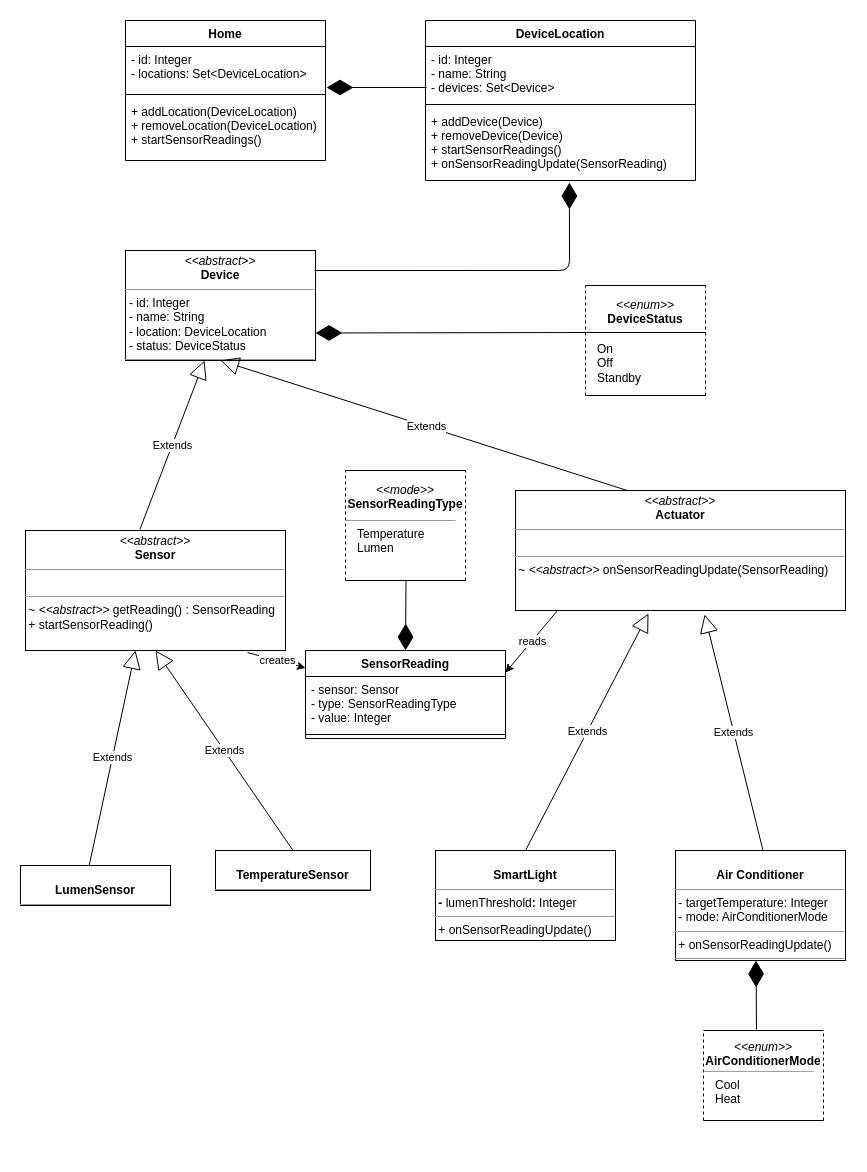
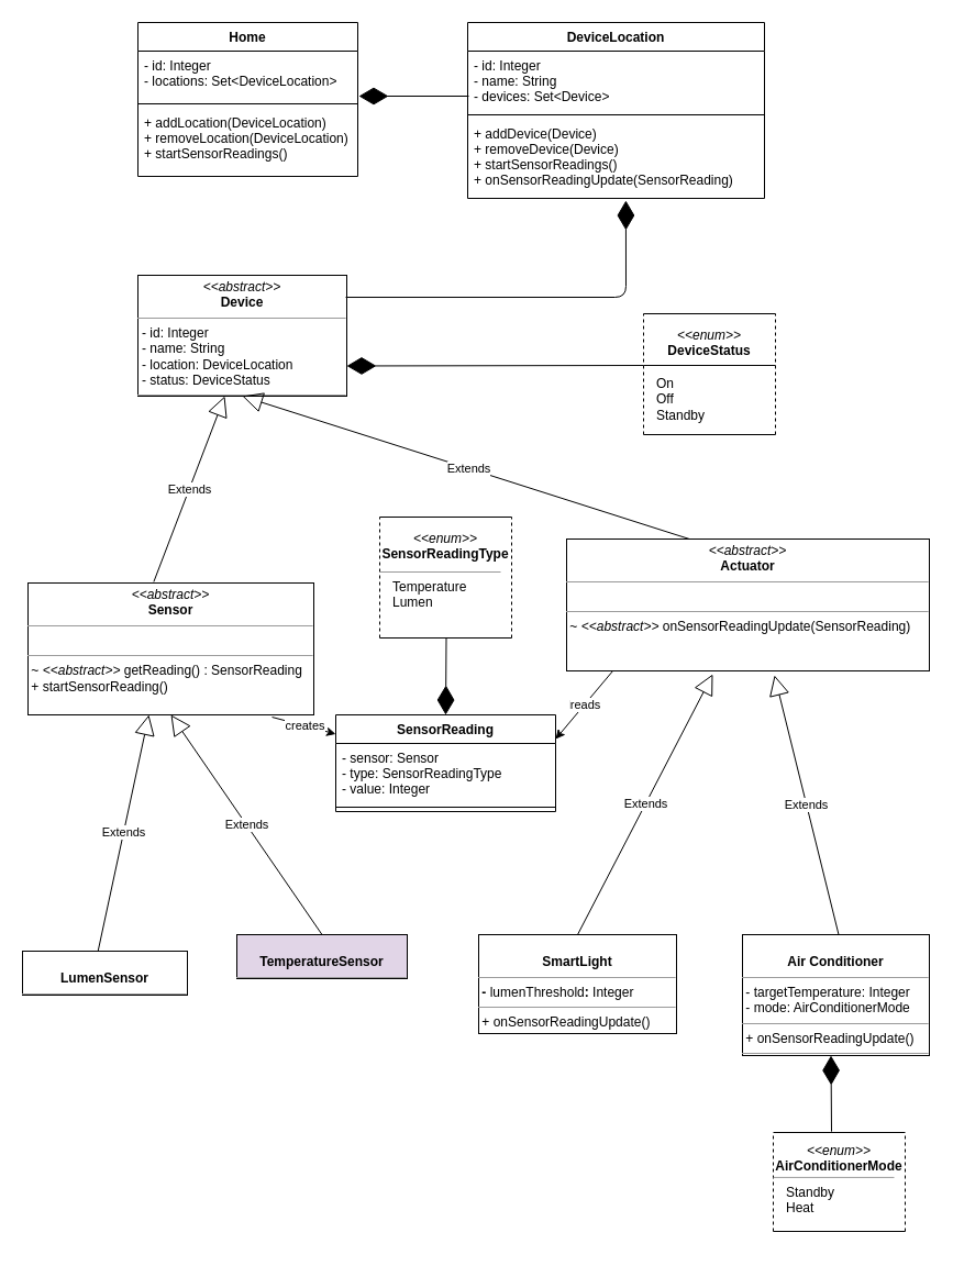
  <mxCell id="0" />
  <mxCell id="1" parent="0" />
  <mxCell id="2" value="Home" style="swimlane;fontStyle=1;align=center;verticalAlign=top;childLayout=stackLayout;horizontal=1;startSize=26;horizontalStack=0;resizeParent=1;resizeParentMax=0;resizeLast=0;collapsible=1;marginBottom=0;" parent="1" vertex="1"><mxGeometry x="125" y="20" width="200" height="140" as="geometry" /></mxCell>
  <mxCell id="3" value="- id: Integer&#10;- locations: Set&lt;DeviceLocation&gt;&#10;" style="text;strokeColor=none;fillColor=none;align=left;verticalAlign=top;spacingLeft=4;spacingRight=4;overflow=hidden;rotatable=0;points=[[0,0.5],[1,0.5]];portConstraint=eastwest;" parent="2" vertex="1"><mxGeometry y="26" width="200" height="44" as="geometry" /></mxCell>
  <mxCell id="4" value="" style="line;strokeWidth=1;fillColor=none;align=left;verticalAlign=middle;spacingTop=-1;spacingLeft=3;spacingRight=3;rotatable=0;labelPosition=right;points=[];portConstraint=eastwest;" parent="2" vertex="1"><mxGeometry y="70" width="200" height="8" as="geometry" /></mxCell>
  <mxCell id="5" value="+ addLocation(DeviceLocation)&#10;+ removeLocation(DeviceLocation)&#10;+ startSensorReadings()" style="text;strokeColor=none;fillColor=none;align=left;verticalAlign=top;spacingLeft=4;spacingRight=4;overflow=hidden;rotatable=0;points=[[0,0.5],[1,0.5]];portConstraint=eastwest;" parent="2" vertex="1"><mxGeometry y="78" width="200" height="62" as="geometry" /></mxCell>
  <mxCell id="6" value="DeviceLocation" style="swimlane;fontStyle=1;align=center;verticalAlign=top;childLayout=stackLayout;horizontal=1;startSize=26;horizontalStack=0;resizeParent=1;resizeParentMax=0;resizeLast=0;collapsible=1;marginBottom=0;" parent="1" vertex="1"><mxGeometry x="425" y="20" width="270" height="160" as="geometry" /></mxCell>
  <mxCell id="7" value="- id: Integer&#10;- name: String&#10;- devices: Set&lt;Device&gt;&#10;&#10;" style="text;strokeColor=none;fillColor=none;align=left;verticalAlign=top;spacingLeft=4;spacingRight=4;overflow=hidden;rotatable=0;points=[[0,0.5],[1,0.5]];portConstraint=eastwest;" parent="6" vertex="1"><mxGeometry y="26" width="270" height="54" as="geometry" /></mxCell>
  <mxCell id="8" value="" style="line;strokeWidth=1;fillColor=none;align=left;verticalAlign=middle;spacingTop=-1;spacingLeft=3;spacingRight=3;rotatable=0;labelPosition=right;points=[];portConstraint=eastwest;" parent="6" vertex="1"><mxGeometry y="80" width="270" height="8" as="geometry" /></mxCell>
  <mxCell id="9" value="+ addDevice(Device)&#10;+ removeDevice(Device)&#10;+ startSensorReadings()&#10;+ onSensorReadingUpdate(SensorReading)&#10;" style="text;strokeColor=none;fillColor=none;align=left;verticalAlign=top;spacingLeft=4;spacingRight=4;overflow=hidden;rotatable=0;points=[[0,0.5],[1,0.5]];portConstraint=eastwest;" parent="6" vertex="1"><mxGeometry y="88" width="270" height="72" as="geometry" /></mxCell>
  <mxCell id="10" value="" style="endArrow=diamondThin;endFill=1;endSize=24;html=1;" parent="1" edge="1"><mxGeometry width="160" relative="1" as="geometry"><mxPoint x="426" y="87" as="sourcePoint" /><mxPoint x="326" y="87" as="targetPoint" /><Array as="points"><mxPoint x="335" y="87" /></Array></mxGeometry></mxCell>
  <mxCell id="11" value="&lt;p style=&quot;margin: 0px ; margin-top: 4px ; text-align: center&quot;&gt;&lt;i&gt;&amp;lt;&amp;lt;abstract&amp;gt;&amp;gt;&lt;/i&gt;&lt;br&gt;&lt;b&gt;Device&lt;/b&gt;&lt;/p&gt;&lt;hr size=&quot;1&quot;&gt;&lt;p style=&quot;margin: 0px ; margin-left: 4px&quot;&gt;- id: Integer&lt;br&gt;- name: String&lt;br&gt;- location: DeviceLocation&lt;/p&gt;&lt;p style=&quot;margin: 0px ; margin-left: 4px&quot;&gt;- status: DeviceStatus&lt;/p&gt;&lt;hr size=&quot;1&quot;&gt;" style="verticalAlign=top;align=left;overflow=fill;fontSize=12;fontFamily=Helvetica;html=1;" parent="1" vertex="1"><mxGeometry x="125" y="250" width="190" height="110" as="geometry" /></mxCell>
  <mxCell id="12" value="" style="endArrow=diamondThin;endFill=1;endSize=24;html=1;entryX=0.533;entryY=1.042;entryDx=0;entryDy=0;entryPerimeter=0;exitX=0.995;exitY=0.182;exitDx=0;exitDy=0;exitPerimeter=0;" parent="1" source="11" edge="1"><mxGeometry width="160" relative="1" as="geometry"><mxPoint x="315" y="329" as="sourcePoint" /><mxPoint x="568.91" y="182.024" as="targetPoint" /><Array as="points"><mxPoint x="569" y="270" /></Array></mxGeometry></mxCell>
  <mxCell id="13" value="" style="group" parent="1" vertex="1" connectable="0"><mxGeometry x="585" y="285" width="120" height="110" as="geometry" /></mxCell>
  <mxCell id="14" value="&lt;p style=&quot;margin: 4px 0px 0px&quot; align=&quot;center&quot;&gt;&lt;i&gt;&amp;lt;&amp;lt;enum&amp;gt;&amp;gt;&lt;/i&gt;&lt;br&gt;&lt;b&gt;DeviceStatus&lt;/b&gt;&lt;/p&gt;" style="text;whiteSpace=wrap;html=1;align=center;" parent="13" vertex="1"><mxGeometry x="10" y="2" width="100" height="50" as="geometry" /></mxCell>
  <mxCell id="15" value="" style="group" parent="13" vertex="1" connectable="0"><mxGeometry width="120" height="110" as="geometry" /></mxCell>
  <mxCell id="16" value="" style="endArrow=none;html=1;" parent="15" edge="1"><mxGeometry width="50" height="50" relative="1" as="geometry"><mxPoint as="sourcePoint" /><mxPoint x="120" as="targetPoint" /></mxGeometry></mxCell>
  <mxCell id="17" value="" style="endArrow=none;dashed=1;html=1;" parent="15" edge="1"><mxGeometry width="50" height="50" relative="1" as="geometry"><mxPoint y="110" as="sourcePoint" /><mxPoint as="targetPoint" /></mxGeometry></mxCell>
  <mxCell id="18" value="" style="endArrow=none;dashed=1;html=1;" parent="15" edge="1"><mxGeometry width="50" height="50" relative="1" as="geometry"><mxPoint x="120" y="110" as="sourcePoint" /><mxPoint x="120" as="targetPoint" /></mxGeometry></mxCell>
  <mxCell id="19" value="" style="group" parent="15" vertex="1" connectable="0"><mxGeometry y="50" width="120" height="60" as="geometry" /></mxCell>
  <mxCell id="20" value="" style="endArrow=none;html=1;" parent="19" edge="1"><mxGeometry width="50" height="50" relative="1" as="geometry"><mxPoint y="60" as="sourcePoint" /><mxPoint x="120" y="60" as="targetPoint" /></mxGeometry></mxCell>
  <mxCell id="21" value="&lt;div&gt;On&lt;/div&gt;&lt;div&gt;Off&lt;/div&gt;&lt;div&gt;Standby&lt;br&gt;&lt;/div&gt;" style="text;whiteSpace=wrap;html=1;" parent="19" vertex="1"><mxGeometry x="10" width="110" height="50" as="geometry" /></mxCell>
  <mxCell id="22" value="" style="line;strokeWidth=1;html=1;" parent="13" vertex="1"><mxGeometry y="42" width="120" height="10" as="geometry" /></mxCell>
  <mxCell id="23" value="&lt;p style=&quot;margin: 0px ; margin-top: 4px ; text-align: center&quot;&gt;&lt;i&gt;&amp;lt;&amp;lt;abstract&amp;gt;&amp;gt;&lt;/i&gt;&lt;br&gt;&lt;b&gt;Sensor&lt;/b&gt;&lt;/p&gt;&lt;hr size=&quot;1&quot;&gt;&lt;br&gt;&lt;hr size=&quot;1&quot;&gt;&amp;nbsp;~ &lt;i&gt;&amp;lt;&amp;lt;abstract&amp;gt;&amp;gt;&lt;/i&gt; getReading() : SensorReading&lt;br&gt;&amp;nbsp;+ startSensorReading()&lt;br&gt;&lt;br&gt;&lt;hr size=&quot;1&quot;&gt;" style="verticalAlign=top;align=left;overflow=fill;fontSize=12;fontFamily=Helvetica;html=1;" parent="1" vertex="1"><mxGeometry x="25" y="530" width="260" height="120" as="geometry" /></mxCell>
  <mxCell id="24" value="Extends" style="endArrow=block;endSize=16;endFill=0;html=1;exitX=0.44;exitY=-0.009;exitDx=0;exitDy=0;exitPerimeter=0;entryX=0.416;entryY=1;entryDx=0;entryDy=0;entryPerimeter=0;" parent="1" source="23" target="11" edge="1"><mxGeometry width="160" relative="1" as="geometry"><mxPoint x="55" y="420" as="sourcePoint" /><mxPoint x="215" y="364" as="targetPoint" /></mxGeometry></mxCell>
  <mxCell id="25" value="Extends" style="endArrow=block;endSize=16;endFill=0;html=1;exitX=0.358;exitY=0.017;exitDx=0;exitDy=0;entryX=0.5;entryY=1;entryDx=0;entryDy=0;exitPerimeter=0;" parent="1" source="26" target="11" edge="1"><mxGeometry width="160" relative="1" as="geometry"><mxPoint x="355" y="490" as="sourcePoint" /><mxPoint x="219.93" y="373.96" as="targetPoint" /></mxGeometry></mxCell>
  <mxCell id="26" value="&lt;p style=&quot;margin: 0px ; margin-top: 4px ; text-align: center&quot;&gt;&lt;i&gt;&amp;lt;&amp;lt;abstract&amp;gt;&amp;gt;&lt;/i&gt;&lt;br&gt;&lt;b&gt;Actuator&lt;/b&gt;&lt;/p&gt;&lt;hr size=&quot;1&quot;&gt;&lt;br&gt;&lt;hr size=&quot;1&quot;&gt;&lt;div&gt;&amp;nbsp;~ &lt;i&gt;&amp;lt;&amp;lt;abstract&amp;gt;&amp;gt;&lt;/i&gt; onSensorReadingUpdate(SensorReading)&lt;/div&gt;&lt;br&gt;&lt;br&gt;&lt;hr size=&quot;1&quot;&gt;" style="verticalAlign=top;align=left;overflow=fill;fontSize=12;fontFamily=Helvetica;html=1;" parent="1" vertex="1"><mxGeometry x="515" y="490" width="330" height="120" as="geometry" /></mxCell>
  <mxCell id="27" value="Label" style="endArrow=classic;html=1;exitX=0.854;exitY=1.017;exitDx=0;exitDy=0;exitPerimeter=0;" parent="1" source="23" target="43" edge="1"><mxGeometry relative="1" as="geometry"><mxPoint x="75" y="670" as="sourcePoint" /><mxPoint x="235" y="670" as="targetPoint" /></mxGeometry></mxCell>
  <mxCell id="28" value="creates" style="edgeLabel;resizable=0;html=1;align=center;verticalAlign=middle;" parent="27" connectable="0" vertex="1"><mxGeometry relative="1" as="geometry" /></mxCell>
  <mxCell id="29" value="" style="endArrow=diamondThin;endFill=1;endSize=24;html=1;" parent="1" edge="1"><mxGeometry width="160" relative="1" as="geometry"><mxPoint x="405.5" y="580" as="sourcePoint" /><mxPoint x="405" y="650" as="targetPoint" /></mxGeometry></mxCell>
  <mxCell id="30" value="" style="group" parent="1" vertex="1" connectable="0"><mxGeometry x="345" y="470" width="120" height="110" as="geometry" /></mxCell>
- <mxCell id="31" value="&lt;p style=&quot;margin: 4px 0px 0px&quot; align=&quot;center&quot;&gt;&lt;i&gt;&amp;lt;&amp;lt;mode&amp;gt;&amp;gt;&lt;/i&gt;&lt;br&gt;&lt;b&gt;SensorReadingType&lt;/b&gt;&lt;/p&gt;" style="text;whiteSpace=wrap;html=1;align=center;" parent="30" vertex="1"><mxGeometry x="10" y="2" width="100" height="50" as="geometry" /></mxCell>
+ <mxCell id="31" value="&lt;p style=&quot;margin: 4px 0px 0px&quot; align=&quot;center&quot;&gt;&lt;i&gt;&amp;lt;&amp;lt;enum&amp;gt;&amp;gt;&lt;/i&gt;&lt;br&gt;&lt;b&gt;SensorReadingType&lt;/b&gt;&lt;/p&gt;" style="text;whiteSpace=wrap;html=1;align=center;" parent="30" vertex="1"><mxGeometry x="10" y="2" width="100" height="50" as="geometry" /></mxCell>
  <mxCell id="32" value="" style="group" parent="30" vertex="1" connectable="0"><mxGeometry width="120" height="110" as="geometry" /></mxCell>
  <mxCell id="33" value="" style="endArrow=none;html=1;" parent="32" edge="1"><mxGeometry width="50" height="50" relative="1" as="geometry"><mxPoint as="sourcePoint" /><mxPoint x="120" as="targetPoint" /></mxGeometry></mxCell>
  <mxCell id="34" value="" style="endArrow=none;dashed=1;html=1;" parent="32" edge="1"><mxGeometry width="50" height="50" relative="1" as="geometry"><mxPoint y="110" as="sourcePoint" /><mxPoint as="targetPoint" /></mxGeometry></mxCell>
  <mxCell id="35" value="" style="endArrow=none;dashed=1;html=1;" parent="32" edge="1"><mxGeometry width="50" height="50" relative="1" as="geometry"><mxPoint x="120" y="110" as="sourcePoint" /><mxPoint x="120" as="targetPoint" /></mxGeometry></mxCell>
  <mxCell id="36" value="" style="endArrow=none;html=1;" parent="32" edge="1"><mxGeometry width="50" height="50" relative="1" as="geometry"><mxPoint y="110" as="sourcePoint" /><mxPoint x="120" y="110" as="targetPoint" /></mxGeometry></mxCell>
  <mxCell id="37" value="&lt;div&gt;Temperature&lt;/div&gt;&lt;div&gt;Lumen&lt;br&gt;&lt;/div&gt;&lt;div&gt;&lt;br&gt;&lt;/div&gt;" style="text;whiteSpace=wrap;html=1;" parent="32" vertex="1"><mxGeometry x="10" y="50" width="110" height="50" as="geometry" /></mxCell>
  <mxCell id="38" value="" style="verticalLabelPosition=bottom;shadow=0;dashed=0;align=center;html=1;verticalAlign=top;strokeWidth=1;shape=mxgraph.mockup.markup.line;strokeColor=#999999;" parent="32" vertex="1"><mxGeometry y="40" width="110" height="20" as="geometry" /></mxCell>
  <mxCell id="39" value="&lt;p style=&quot;margin: 0px ; margin-top: 4px ; text-align: center&quot;&gt;&lt;br&gt;&lt;b&gt;LumenSensor&lt;/b&gt;&lt;/p&gt;&lt;hr size=&quot;1&quot;&gt;&lt;br&gt;&lt;hr size=&quot;1&quot;&gt;&amp;nbsp;&lt;br&gt;&lt;br&gt;&lt;hr size=&quot;1&quot;&gt;" style="verticalAlign=top;align=left;overflow=fill;fontSize=12;fontFamily=Helvetica;html=1;" parent="1" vertex="1"><mxGeometry x="20" y="865" width="150" height="40" as="geometry" /></mxCell>
- <mxCell id="40" value="&lt;p style=&quot;margin: 0px ; margin-top: 4px ; text-align: center&quot;&gt;&lt;br&gt;&lt;b&gt;TemperatureSensor&lt;/b&gt;&lt;/p&gt;&lt;hr size=&quot;1&quot;&gt;&lt;br&gt;&lt;hr size=&quot;1&quot;&gt;&amp;nbsp;&lt;br&gt;&lt;br&gt;&lt;hr size=&quot;1&quot;&gt;" style="verticalAlign=top;align=left;overflow=fill;fontSize=12;fontFamily=Helvetica;html=1;" parent="1" vertex="1"><mxGeometry x="215" y="850" width="155" height="40" as="geometry" /></mxCell>
+ <mxCell id="40" value="&lt;p style=&quot;margin: 0px ; margin-top: 4px ; text-align: center&quot;&gt;&lt;br&gt;&lt;b&gt;TemperatureSensor&lt;/b&gt;&lt;/p&gt;&lt;hr size=&quot;1&quot;&gt;&lt;br&gt;&lt;hr size=&quot;1&quot;&gt;&amp;nbsp;&lt;br&gt;&lt;br&gt;&lt;hr size=&quot;1&quot;&gt;" style="verticalAlign=top;align=left;overflow=fill;fontSize=12;fontFamily=Helvetica;html=1;fillColor=#e1d5e7;" parent="1" vertex="1"><mxGeometry x="215" y="850" width="155" height="40" as="geometry" /></mxCell>
  <mxCell id="41" value="Extends" style="endArrow=block;endSize=16;endFill=0;html=1;entryX=0.423;entryY=1;entryDx=0;entryDy=0;entryPerimeter=0;exitX=0.458;exitY=0;exitDx=0;exitDy=0;exitPerimeter=0;" parent="1" source="39" target="23" edge="1"><mxGeometry width="160" relative="1" as="geometry"><mxPoint x="159.4" y="870" as="sourcePoint" /><mxPoint x="214.04" y="661.08" as="targetPoint" /></mxGeometry></mxCell>
  <mxCell id="42" value="Extends" style="endArrow=block;endSize=16;endFill=0;html=1;exitX=0.5;exitY=0;exitDx=0;exitDy=0;entryX=0.5;entryY=1;entryDx=0;entryDy=0;" parent="1" source="40" target="23" edge="1"><mxGeometry width="160" relative="1" as="geometry"><mxPoint x="169.4" y="880" as="sourcePoint" /><mxPoint x="154.98" y="700" as="targetPoint" /></mxGeometry></mxCell>
  <mxCell id="43" value="SensorReading" style="swimlane;fontStyle=1;align=center;verticalAlign=top;childLayout=stackLayout;horizontal=1;startSize=26;horizontalStack=0;resizeParent=1;resizeParentMax=0;resizeLast=0;collapsible=1;marginBottom=0;" parent="1" vertex="1"><mxGeometry x="305" y="650" width="200" height="88" as="geometry" /></mxCell>
  <mxCell id="44" value="- sensor: Sensor&#10;- type: SensorReadingType&#10;- value: Integer&#10;&#10;&#10;" style="text;strokeColor=none;fillColor=none;align=left;verticalAlign=top;spacingLeft=4;spacingRight=4;overflow=hidden;rotatable=0;points=[[0,0.5],[1,0.5]];portConstraint=eastwest;" parent="43" vertex="1"><mxGeometry y="26" width="200" height="54" as="geometry" /></mxCell>
  <mxCell id="45" value="" style="line;strokeWidth=1;fillColor=none;align=left;verticalAlign=middle;spacingTop=-1;spacingLeft=3;spacingRight=3;rotatable=0;labelPosition=right;points=[];portConstraint=eastwest;" parent="43" vertex="1"><mxGeometry y="80" width="200" height="8" as="geometry" /></mxCell>
  <mxCell id="46" value="&lt;p style=&quot;margin: 0px ; margin-top: 4px ; text-align: center&quot;&gt;&lt;b&gt;&lt;br&gt;SmartLight&lt;/b&gt;&lt;/p&gt;&lt;hr size=&quot;1&quot;&gt;&lt;b&gt;&amp;nbsp;- &lt;/b&gt;lumenThreshold&lt;b&gt;: &lt;/b&gt;Integer&lt;b&gt;&lt;br&gt;&lt;/b&gt;&lt;hr size=&quot;1&quot;&gt;&lt;b&gt;&amp;nbsp;&lt;/b&gt;+ onSensorReadingUpdate()&lt;br&gt;&lt;hr size=&quot;1&quot;&gt;" style="verticalAlign=top;align=left;overflow=fill;fontSize=12;fontFamily=Helvetica;html=1;" parent="1" vertex="1"><mxGeometry x="435" y="850" width="180" height="90" as="geometry" /></mxCell>
  <mxCell id="47" value="&lt;p style=&quot;margin: 0px ; margin-top: 4px ; text-align: center&quot;&gt;&lt;b&gt;&lt;br&gt;Air Conditioner&lt;/b&gt;&lt;/p&gt;&lt;hr size=&quot;1&quot;&gt;&lt;div&gt;&lt;b&gt;&amp;nbsp;&lt;/b&gt;- targetTemperature: Integer&lt;/div&gt;&lt;div&gt;&amp;nbsp;- mode: AirConditionerMode&lt;b&gt;&lt;br&gt;&lt;/b&gt;&lt;/div&gt;&lt;hr size=&quot;1&quot;&gt;&lt;b&gt;&lt;b&gt;&amp;nbsp;&lt;/b&gt;&lt;/b&gt;+ onSensorReadingUpdate()&lt;hr size=&quot;1&quot;&gt;" style="verticalAlign=top;align=left;overflow=fill;fontSize=12;fontFamily=Helvetica;html=1;" parent="1" vertex="1"><mxGeometry x="675" y="850" width="170" height="110" as="geometry" /></mxCell>
  <mxCell id="48" value="Extends" style="endArrow=block;endSize=16;endFill=0;html=1;exitX=0.5;exitY=0;exitDx=0;exitDy=0;entryX=0.573;entryY=1.033;entryDx=0;entryDy=0;entryPerimeter=0;" parent="1" target="26" edge="1"><mxGeometry width="160" relative="1" as="geometry"><mxPoint x="762.5" y="850" as="sourcePoint" /><mxPoint x="625" y="650" as="targetPoint" /></mxGeometry></mxCell>
  <mxCell id="49" value="Extends" style="endArrow=block;endSize=16;endFill=0;html=1;exitX=0.5;exitY=0;exitDx=0;exitDy=0;entryX=0.403;entryY=1.025;entryDx=0;entryDy=0;entryPerimeter=0;" parent="1" source="46" target="26" edge="1"><mxGeometry width="160" relative="1" as="geometry"><mxPoint x="772.5" y="860" as="sourcePoint" /><mxPoint x="714.09" y="623.96" as="targetPoint" /></mxGeometry></mxCell>
  <mxCell id="50" value="Label" style="endArrow=classic;html=1;exitX=0.854;exitY=1.017;exitDx=0;exitDy=0;exitPerimeter=0;entryX=1;entryY=0.25;entryDx=0;entryDy=0;" parent="1" target="43" edge="1"><mxGeometry relative="1" as="geometry"><mxPoint x="557.04" y="610" as="sourcePoint" /><mxPoint x="615" y="625.396" as="targetPoint" /></mxGeometry></mxCell>
  <mxCell id="51" value="reads" style="edgeLabel;resizable=0;html=1;align=center;verticalAlign=middle;" parent="50" connectable="0" vertex="1"><mxGeometry relative="1" as="geometry" /></mxCell>
  <mxCell id="52" value="" style="group" parent="1" vertex="1" connectable="0"><mxGeometry x="355" y="480" width="470" height="670" as="geometry" /></mxCell>
  <mxCell id="53" value="" style="group" parent="52" vertex="1" connectable="0"><mxGeometry x="348" y="550" width="120" height="90" as="geometry" /></mxCell>
  <mxCell id="54" value="" style="endArrow=none;html=1;" parent="53" edge="1"><mxGeometry width="50" height="50" relative="1" as="geometry"><mxPoint as="sourcePoint" /><mxPoint x="120" as="targetPoint" /></mxGeometry></mxCell>
  <mxCell id="55" value="" style="endArrow=none;dashed=1;html=1;" parent="53" edge="1"><mxGeometry width="50" height="50" relative="1" as="geometry"><mxPoint y="90" as="sourcePoint" /><mxPoint as="targetPoint" /></mxGeometry></mxCell>
  <mxCell id="56" value="" style="endArrow=none;dashed=1;html=1;" parent="53" edge="1"><mxGeometry width="50" height="50" relative="1" as="geometry"><mxPoint x="120" y="90" as="sourcePoint" /><mxPoint x="120" as="targetPoint" /></mxGeometry></mxCell>
  <mxCell id="57" value="" style="endArrow=none;html=1;" parent="53" edge="1"><mxGeometry width="50" height="50" relative="1" as="geometry"><mxPoint y="90" as="sourcePoint" /><mxPoint x="120" y="90" as="targetPoint" /></mxGeometry></mxCell>
- <mxCell id="58" value="&lt;div&gt;Cool&lt;/div&gt;&lt;div&gt;Heat&lt;br&gt;&lt;/div&gt;" style="text;whiteSpace=wrap;html=1;" parent="53" vertex="1"><mxGeometry x="10" y="40.909" width="110" height="40.909" as="geometry" /></mxCell>
+ <mxCell id="58" value="&lt;div&gt;Standby&lt;/div&gt;&lt;div&gt;Heat&lt;br&gt;&lt;/div&gt;" style="text;whiteSpace=wrap;html=1;" parent="53" vertex="1"><mxGeometry x="10" y="40.909" width="110" height="40.909" as="geometry" /></mxCell>
  <mxCell id="59" value="" style="verticalLabelPosition=bottom;shadow=0;dashed=0;align=center;html=1;verticalAlign=top;strokeWidth=1;shape=mxgraph.mockup.markup.line;strokeColor=#999999;" parent="53" vertex="1"><mxGeometry y="32.727" width="110" height="16.364" as="geometry" /></mxCell>
  <mxCell id="60" value="&lt;p style=&quot;margin: 4px 0px 0px&quot; align=&quot;center&quot;&gt;&lt;i&gt;&amp;lt;&amp;lt;enum&amp;gt;&amp;gt;&lt;/i&gt;&lt;br&gt;&lt;b&gt;AirConditionerMode&lt;/b&gt;&lt;/p&gt;" style="text;whiteSpace=wrap;html=1;align=center;" parent="53" vertex="1"><mxGeometry x="10" y="-0.82" width="100" height="10.82" as="geometry" /></mxCell>
  <mxCell id="61" value="" style="endArrow=diamondThin;endFill=1;endSize=24;html=1;exitX=0.43;exitY=-0.004;exitDx=0;exitDy=0;exitPerimeter=0;" parent="52" source="60" edge="1"><mxGeometry width="160" relative="1" as="geometry"><mxPoint x="400" y="550" as="sourcePoint" /><mxPoint x="400.5" y="480" as="targetPoint" /></mxGeometry></mxCell>
  <mxCell id="62" value="" style="endArrow=diamondThin;endFill=1;endSize=24;html=1;entryX=1;entryY=0.75;entryDx=0;entryDy=0;exitX=0;exitY=0.5;exitDx=0;exitDy=0;exitPerimeter=0;" parent="1" source="22" target="11" edge="1"><mxGeometry width="160" relative="1" as="geometry"><mxPoint x="485.5" y="310" as="sourcePoint" /><mxPoint x="485" y="380" as="targetPoint" /></mxGeometry></mxCell>
